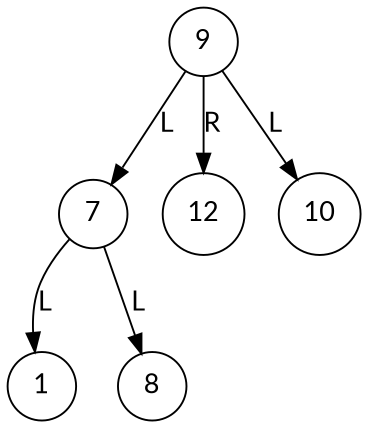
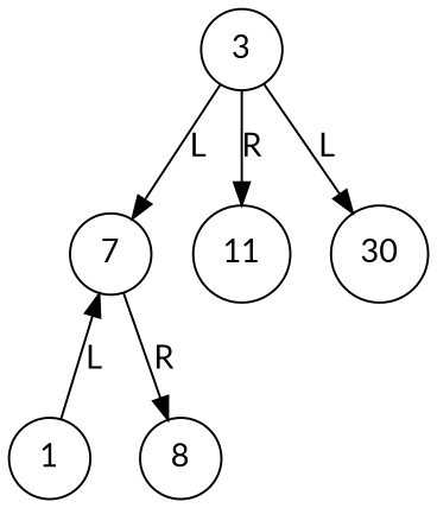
  digraph {
    fontname=Lato
    node [fontname=Lato shape=circle]
    edge [fontname=Lato]
-   n1 [label=9]
+   n1 [label=3]
    n2 [label=7]
-   n3 [label=12]
-   n4 [label=10]
+   n3 [label=11]
+   n4 [label=30]
    n5 [label=1]
    n6 [label=8]
    n1 -> n2 [label=L]
    n1 -> n3 [label=R]
    n1 -> n4 [label=L]
-   n2 -> n5 [label=L]
-   n2 -> n6 [label=L]
+   n5 -> n2 [label=L]
+   n2 -> n6 [label=R]
  }
